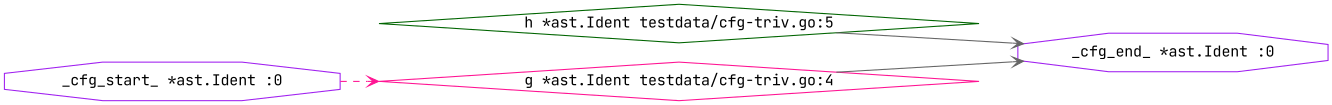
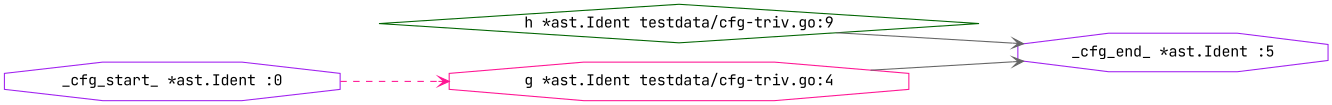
  digraph {
    fontname="JetBrains Mono"
    rankdir=LR
    node [color=purple fontname="JetBrains Mono" shape=octagon]
    edge [arrowhead=vee color=gray40 fontname="JetBrains Mono" style=solid]
-   n1 [label="_cfg_end_ *ast.Ident :0"]
-   n2 [color=darkgreen label="h *ast.Ident testdata/cfg-triv.go:5" shape=diamond]
-   n3 [color=deeppink label="g *ast.Ident testdata/cfg-triv.go:4" shape=diamond]
+   n1 [label="_cfg_end_ *ast.Ident :5"]
+   n2 [color=darkgreen label="h *ast.Ident testdata/cfg-triv.go:9" shape=diamond]
+   n3 [color=deeppink label="g *ast.Ident testdata/cfg-triv.go:4"]
    n4 [label="_cfg_start_ *ast.Ident :0"]
    n2 -> n1
    n3 -> n1
    n4 -> n3 [color=deeppink style=dashed]
  }
